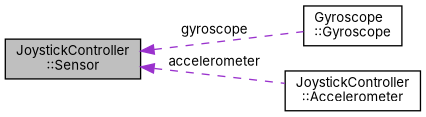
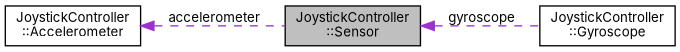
  digraph {
    fontname=Inter
    rankdir=LR
    node [color=black fillcolor=white fontname=Inter fontsize=10 shape=record style=filled]
    edge [color=darkorchid3 dir=back fontname=Inter fontsize=10 labelfontname=Helvetica labelfontsize=10 style=dashed]
    n1 [fillcolor=grey75 fontcolor=black height=0.2 label="JoystickController\l::Sensor" width=0.4]
-   n2 [height=0.2 label="Gyroscope\l::Gyroscope" width=0.4]
+   n2 [height=0.2 label="JoystickController\l::Gyroscope" width=0.4]
    n3 [height=0.2 label="JoystickController\l::Accelerometer" width=0.4]
    n1 -> n2 [label=" gyroscope"]
-   n1 -> n3 [label=" accelerometer"]
+   n3 -> n1 [label=" accelerometer"]
  }
